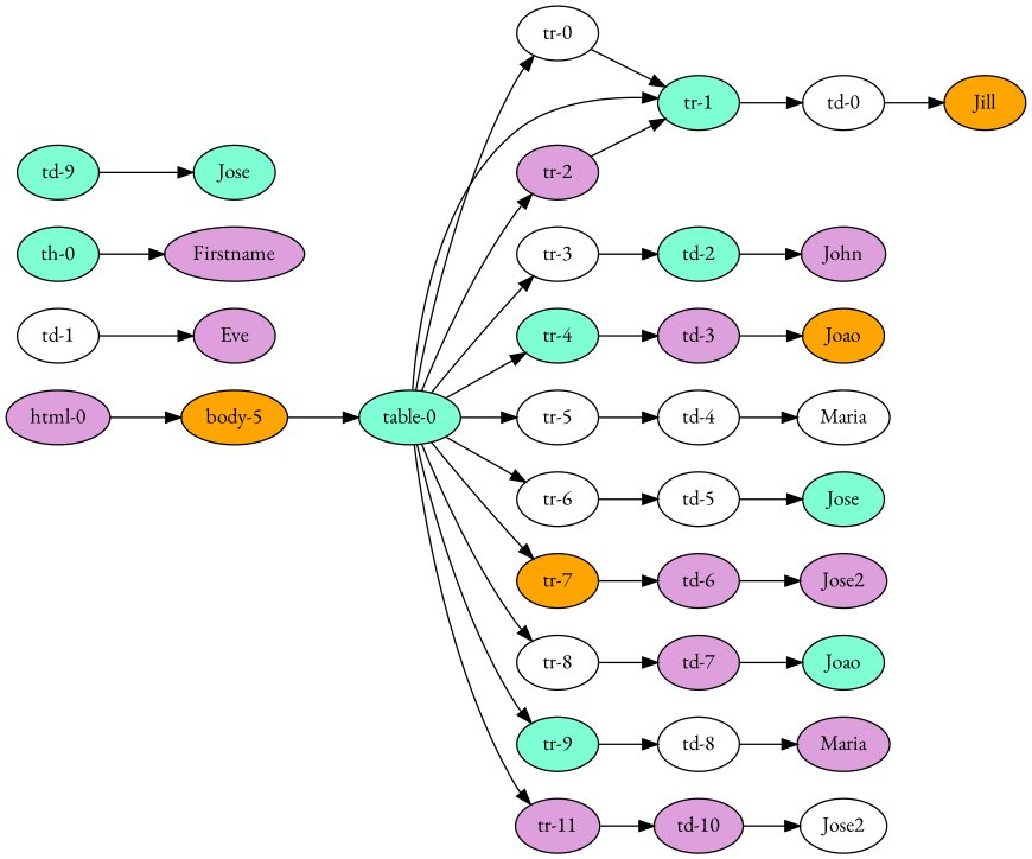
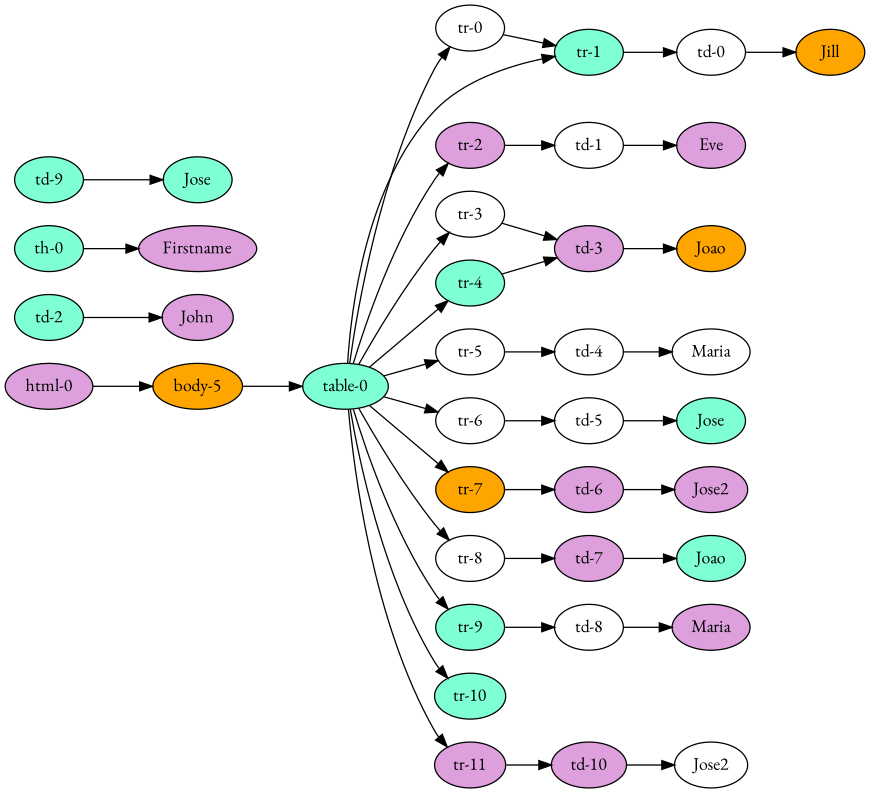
  digraph {
    fontname="EB Garamond"
    rankdir=LR
    node [fillcolor=plum fontname="EB Garamond" style=filled]
    edge [fontname="EB Garamond"]
    n1 [label="html-0"]
    n2 [fillcolor=orange label="body-5"]
    n3 [fillcolor=aquamarine label="table-0"]
    n4 [fillcolor=white label="tr-0"]
    n5 [fillcolor=aquamarine label="tr-1"]
    n6 [label="tr-2"]
    n7 [fillcolor=white label="tr-3"]
    n8 [fillcolor=aquamarine label="tr-4"]
    n9 [fillcolor=white label="tr-5"]
    n10 [fillcolor=white label="tr-6"]
    n11 [fillcolor=orange label="tr-7"]
    n12 [fillcolor=white label="tr-8"]
    n13 [fillcolor=aquamarine label="tr-9"]
+   n14 [fillcolor=aquamarine label="tr-10"]
    n15 [label="tr-11"]
    n16 [fillcolor=white label="td-0"]
    n17 [fillcolor=white label="td-1"]
    n18 [fillcolor=aquamarine label="td-2"]
    n19 [label="td-3"]
    n20 [fillcolor=white label="td-4"]
    n21 [fillcolor=white label="td-5"]
    n22 [label="td-6"]
    n23 [label="td-7"]
    n24 [fillcolor=white label="td-8"]
    n25 [label="td-10"]
    n26 [fillcolor=aquamarine label="th-0"]
    n27 [label=Firstname]
    n28 [fillcolor=orange label=Jill]
    n29 [label=Eve]
    n30 [label=John]
    n31 [fillcolor=orange label=Joao]
    n32 [fillcolor=white label=Maria]
    n33 [fillcolor=aquamarine label=Jose]
    n34 [label=Jose2]
    n35 [fillcolor=aquamarine label=Joao]
    n36 [label=Maria]
    n37 [fillcolor=aquamarine label="td-9"]
    n38 [fillcolor=aquamarine label=Jose]
    n39 [fillcolor=white label=Jose2]
    n1 -> n2
    n2 -> n3
    n3 -> n4
    n3 -> n5
    n3 -> n6
    n3 -> n7
    n3 -> n8
    n3 -> n9
    n3 -> n10
    n3 -> n11
    n3 -> n12
    n3 -> n13
+   n3 -> n14
    n3 -> n15
    n4 -> n5
    n5 -> n16
-   n6 -> n5
-   n7 -> n18
+   n6 -> n17
+   n7 -> n19
    n8 -> n19
    n9 -> n20
    n10 -> n21
    n11 -> n22
    n12 -> n23
    n13 -> n24
    n15 -> n25
    n16 -> n28
    n17 -> n29
    n18 -> n30
    n19 -> n31
    n20 -> n32
    n21 -> n33
    n22 -> n34
    n23 -> n35
    n24 -> n36
    n25 -> n39
    n26 -> n27
    n37 -> n38
  }
